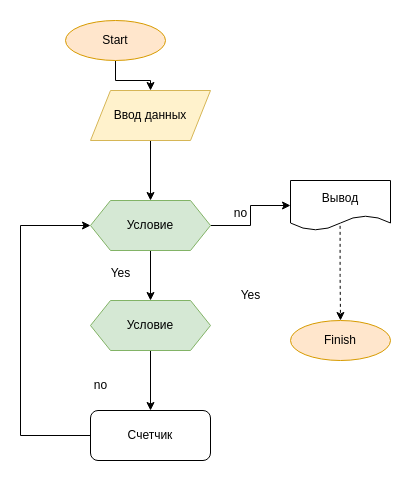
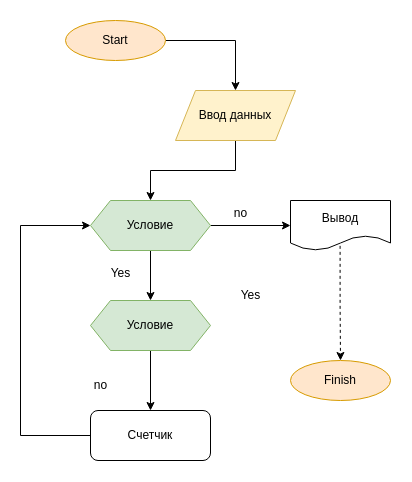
  <mxCell id="0" />
  <mxCell id="1" parent="0" />
  <mxCell id="2" value="" style="edgeStyle=orthogonalEdgeStyle;rounded=0;orthogonalLoop=1;jettySize=auto;html=1;" parent="1" source="3" target="5" edge="1"><mxGeometry relative="1" as="geometry" /></mxCell>
  <mxCell id="3" value="Start" style="ellipse;whiteSpace=wrap;html=1;fillColor=#ffe6cc;strokeColor=#d79b00;" parent="1" vertex="1"><mxGeometry x="65" y="20" width="100" height="40" as="geometry" /></mxCell>
  <mxCell id="4" value="" style="edgeStyle=orthogonalEdgeStyle;rounded=0;orthogonalLoop=1;jettySize=auto;html=1;" parent="1" source="5" target="12" edge="1"><mxGeometry relative="1" as="geometry" /></mxCell>
- <mxCell id="5" value="Ввод данных" style="shape=parallelogram;perimeter=parallelogramPerimeter;whiteSpace=wrap;html=1;fixedSize=1;fillColor=#fff2cc;strokeColor=#d6b656;" parent="1" vertex="1"><mxGeometry x="90" y="90" width="120" height="50" as="geometry" /></mxCell>
+ <mxCell id="5" value="Ввод данных" style="shape=parallelogram;perimeter=parallelogramPerimeter;whiteSpace=wrap;html=1;fixedSize=1;fillColor=#fff2cc;strokeColor=#d6b656;" parent="1" vertex="1"><mxGeometry x="175" y="90" width="120" height="50" as="geometry" /></mxCell>
  <mxCell id="6" style="edgeStyle=orthogonalEdgeStyle;rounded=0;orthogonalLoop=1;jettySize=auto;html=1;entryX=0;entryY=0.5;entryDx=0;entryDy=0;exitX=0;exitY=0.5;exitDx=0;exitDy=0;" parent="1" source="7" target="12" edge="1"><mxGeometry relative="1" as="geometry"><mxPoint x="50" y="385" as="sourcePoint" /><mxPoint x="50" y="195" as="targetPoint" /><Array as="points"><mxPoint x="20" y="435" /><mxPoint x="20" y="225" /></Array></mxGeometry></mxCell>
  <mxCell id="7" value="Счетчик" style="rounded=1;whiteSpace=wrap;html=1;" parent="1" vertex="1"><mxGeometry x="90" y="410" width="120" height="50" as="geometry" /></mxCell>
- <mxCell id="8" value="Вывод" style="shape=document;whiteSpace=wrap;html=1;boundedLbl=1;" parent="1" vertex="1"><mxGeometry x="290" y="180" width="100" height="50" as="geometry" /></mxCell>
+ <mxCell id="8" value="Вывод" style="shape=document;whiteSpace=wrap;html=1;boundedLbl=1;" parent="1" vertex="1"><mxGeometry x="290" y="200" width="100" height="50" as="geometry" /></mxCell>
  <mxCell id="9" value="Yes" style="text;html=1;align=center;verticalAlign=middle;resizable=0;points=[];autosize=1;strokeColor=none;fillColor=none;" parent="1" vertex="1"><mxGeometry x="230" y="280" width="40" height="30" as="geometry" /></mxCell>
  <mxCell id="10" value="" style="edgeStyle=orthogonalEdgeStyle;rounded=0;orthogonalLoop=1;jettySize=auto;html=1;entryX=0.5;entryY=0;entryDx=0;entryDy=0;" edge="1" parent="1" source="12" target="16"><mxGeometry relative="1" as="geometry"><mxPoint x="150" y="240" as="targetPoint" /></mxGeometry></mxCell>
  <mxCell id="11" value="" style="edgeStyle=orthogonalEdgeStyle;rounded=0;orthogonalLoop=1;jettySize=auto;html=1;" edge="1" parent="1" source="12" target="8"><mxGeometry relative="1" as="geometry" /></mxCell>
  <mxCell id="12" value="Условие" style="shape=hexagon;perimeter=hexagonPerimeter2;whiteSpace=wrap;html=1;fixedSize=1;fillColor=#d5e8d4;strokeColor=#82b366;" parent="1" vertex="1"><mxGeometry x="90" y="200" width="120" height="50" as="geometry" /></mxCell>
  <mxCell id="13" value="no" style="text;html=1;align=center;verticalAlign=middle;resizable=0;points=[];autosize=1;strokeColor=none;fillColor=none;" parent="1" vertex="1"><mxGeometry x="80" y="370" width="40" height="30" as="geometry" /></mxCell>
  <mxCell id="14" value="" style="edgeStyle=orthogonalEdgeStyle;rounded=0;orthogonalLoop=1;jettySize=auto;html=1;" edge="1" parent="1"><mxGeometry relative="1" as="geometry"><mxPoint x="150" y="300" as="sourcePoint" /><mxPoint x="150" y="320" as="targetPoint" /></mxGeometry></mxCell>
  <mxCell id="15" style="edgeStyle=orthogonalEdgeStyle;rounded=0;orthogonalLoop=1;jettySize=auto;html=1;entryX=0.5;entryY=0;entryDx=0;entryDy=0;" edge="1" parent="1" source="16" target="7"><mxGeometry relative="1" as="geometry" /></mxCell>
  <mxCell id="16" value="Условие" style="shape=hexagon;perimeter=hexagonPerimeter2;whiteSpace=wrap;html=1;fixedSize=1;fillColor=#d5e8d4;strokeColor=#82b366;" vertex="1" parent="1"><mxGeometry x="90" y="300" width="120" height="50" as="geometry" /></mxCell>
  <mxCell id="17" value="" style="edgeStyle=orthogonalEdgeStyle;rounded=0;orthogonalLoop=1;jettySize=auto;html=1;exitX=0.496;exitY=0.907;exitDx=0;exitDy=0;exitPerimeter=0;dashed=1;" edge="1" parent="1" source="8" target="18"><mxGeometry relative="1" as="geometry"><mxPoint x="350" y="465" as="sourcePoint" /><mxPoint x="350" y="570" as="targetPoint" /></mxGeometry></mxCell>
- <mxCell id="18" value="Finish" style="ellipse;whiteSpace=wrap;html=1;fillColor=#ffe6cc;strokeColor=#d79b00;" parent="1" vertex="1"><mxGeometry x="290" y="320" width="100" height="40" as="geometry" /></mxCell>
+ <mxCell id="18" value="Finish" style="ellipse;whiteSpace=wrap;html=1;fillColor=#ffe6cc;strokeColor=#d79b00;" parent="1" vertex="1"><mxGeometry x="290" y="360" width="100" height="40" as="geometry" /></mxCell>
  <mxCell id="19" value="Yes" style="text;html=1;align=center;verticalAlign=middle;resizable=0;points=[];autosize=1;strokeColor=none;fillColor=none;" vertex="1" parent="1"><mxGeometry x="100" y="258" width="40" height="30" as="geometry" /></mxCell>
  <mxCell id="20" value="no" style="text;html=1;align=center;verticalAlign=middle;resizable=0;points=[];autosize=1;strokeColor=none;fillColor=none;" vertex="1" parent="1"><mxGeometry x="220" y="198" width="40" height="30" as="geometry" /></mxCell>
